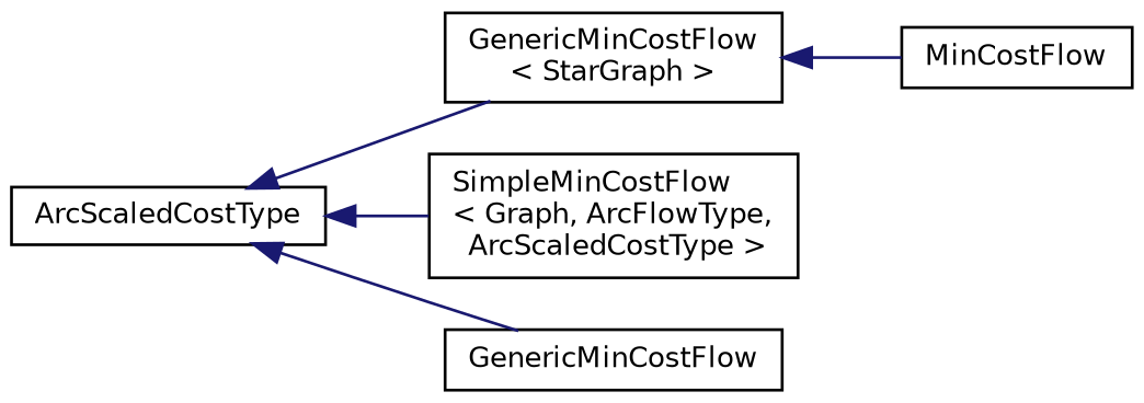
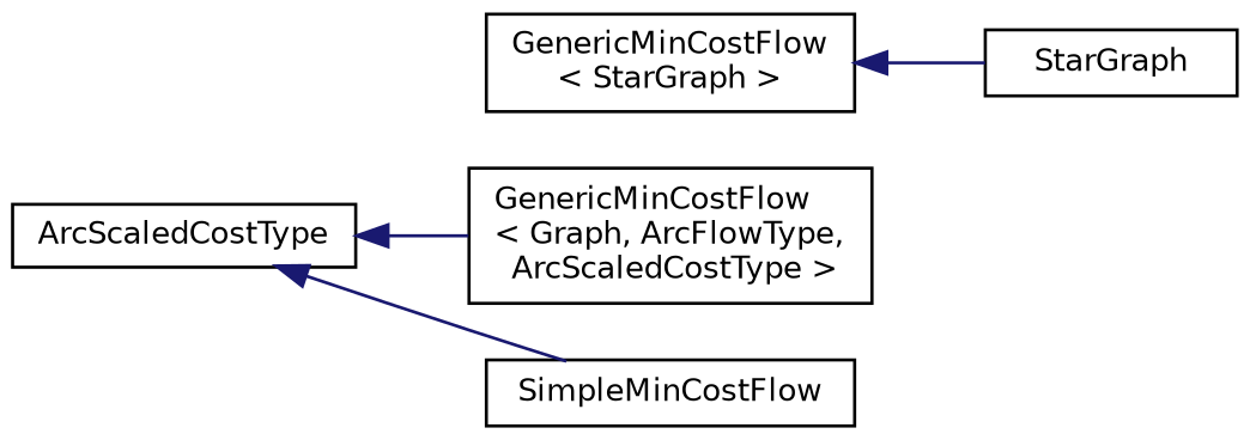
  digraph {
    rankdir=LR
    node [color=black fillcolor=white fontname=Helvetica fontsize=10 shape=record style=filled]
    edge [color=midnightblue dir=back fontname=Helvetica fontsize=10 labelfontname=Helvetica labelfontsize=10 style=solid]
    n1 [height=0.2 label=ArcScaledCostType width=0.4]
    n2 [height=0.2 label="GenericMinCostFlow\l\< StarGraph \>" width=0.4]
-   n3 [height=0.2 label="SimpleMinCostFlow\l\< Graph, ArcFlowType,\l ArcScaledCostType \>" width=0.4]
-   n4 [height=0.2 label=GenericMinCostFlow width=0.4]
-   n5 [height=0.2 label=MinCostFlow width=0.4]
-   n1 -> n2
+   n3 [height=0.2 label="GenericMinCostFlow\l\< Graph, ArcFlowType,\l ArcScaledCostType \>" width=0.4]
+   n4 [height=0.2 label=SimpleMinCostFlow width=0.4]
+   n5 [height=0.2 label=StarGraph width=0.4]
    n1 -> n3
    n1 -> n4
    n2 -> n5
  }
